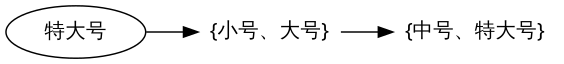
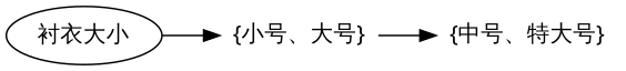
  digraph {
    rankdir=LR
    node [fontname=STKAITI shape=plaintext]
-   n1 [label="特大号" shape=oval]
+   n1 [label="衬衣大小" shape=oval]
    n2 [label="{小号、大号}"]
    n3 [label="{中号、特大号}"]
    n1 -> n2
    n2 -> n3
  }
